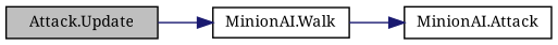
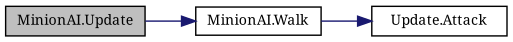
  digraph {
    fontname="Noto Serif"
    rankdir=LR
    node [color=black fillcolor=white fontname="Noto Serif" fontsize=10 shape=record style=filled]
    edge [color=midnightblue fontname="Noto Serif" fontsize=10 labelfontname=Helvetica labelfontsize=10 style=solid]
-   n1 [fillcolor=grey75 fontcolor=black height=0.2 label="Attack.Update" width=0.4]
+   n1 [fillcolor=grey75 fontcolor=black height=0.2 label="MinionAI.Update" width=0.4]
    n2 [height=0.2 label="MinionAI.Walk" width=0.4]
-   n3 [height=0.2 label="MinionAI.Attack" width=0.4]
+   n3 [height=0.2 label="Update.Attack" width=0.4]
    n1 -> n2
    n2 -> n3
  }
